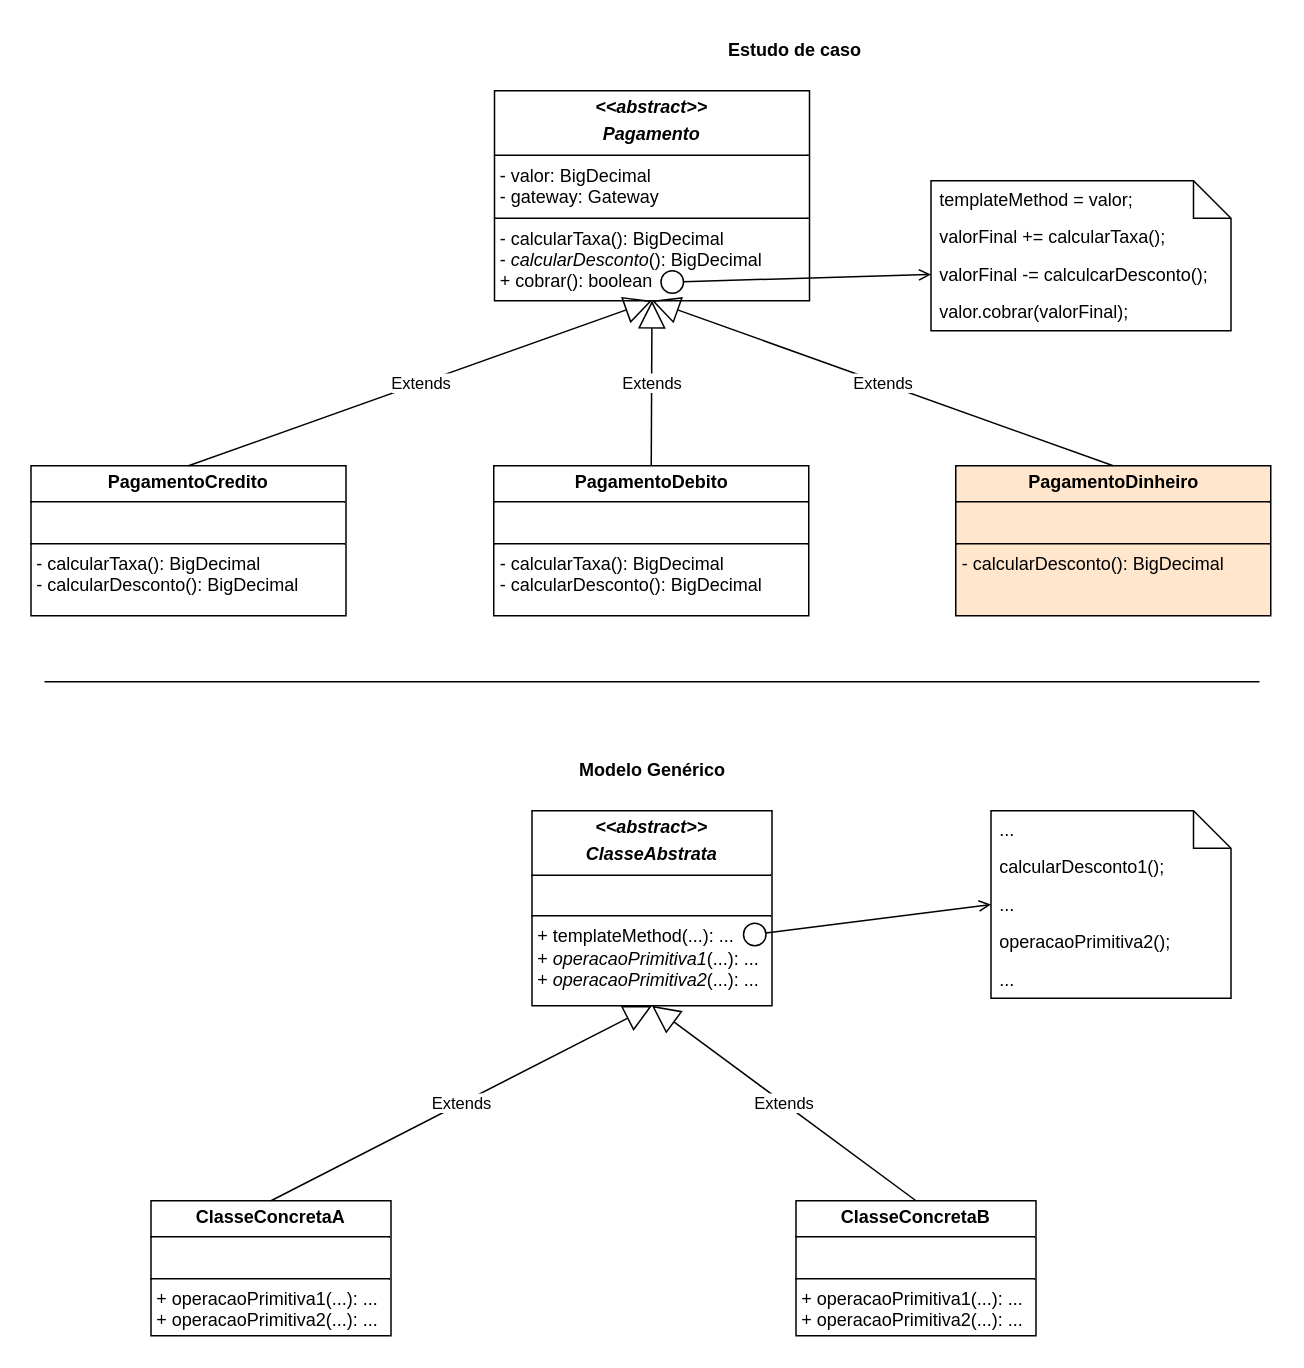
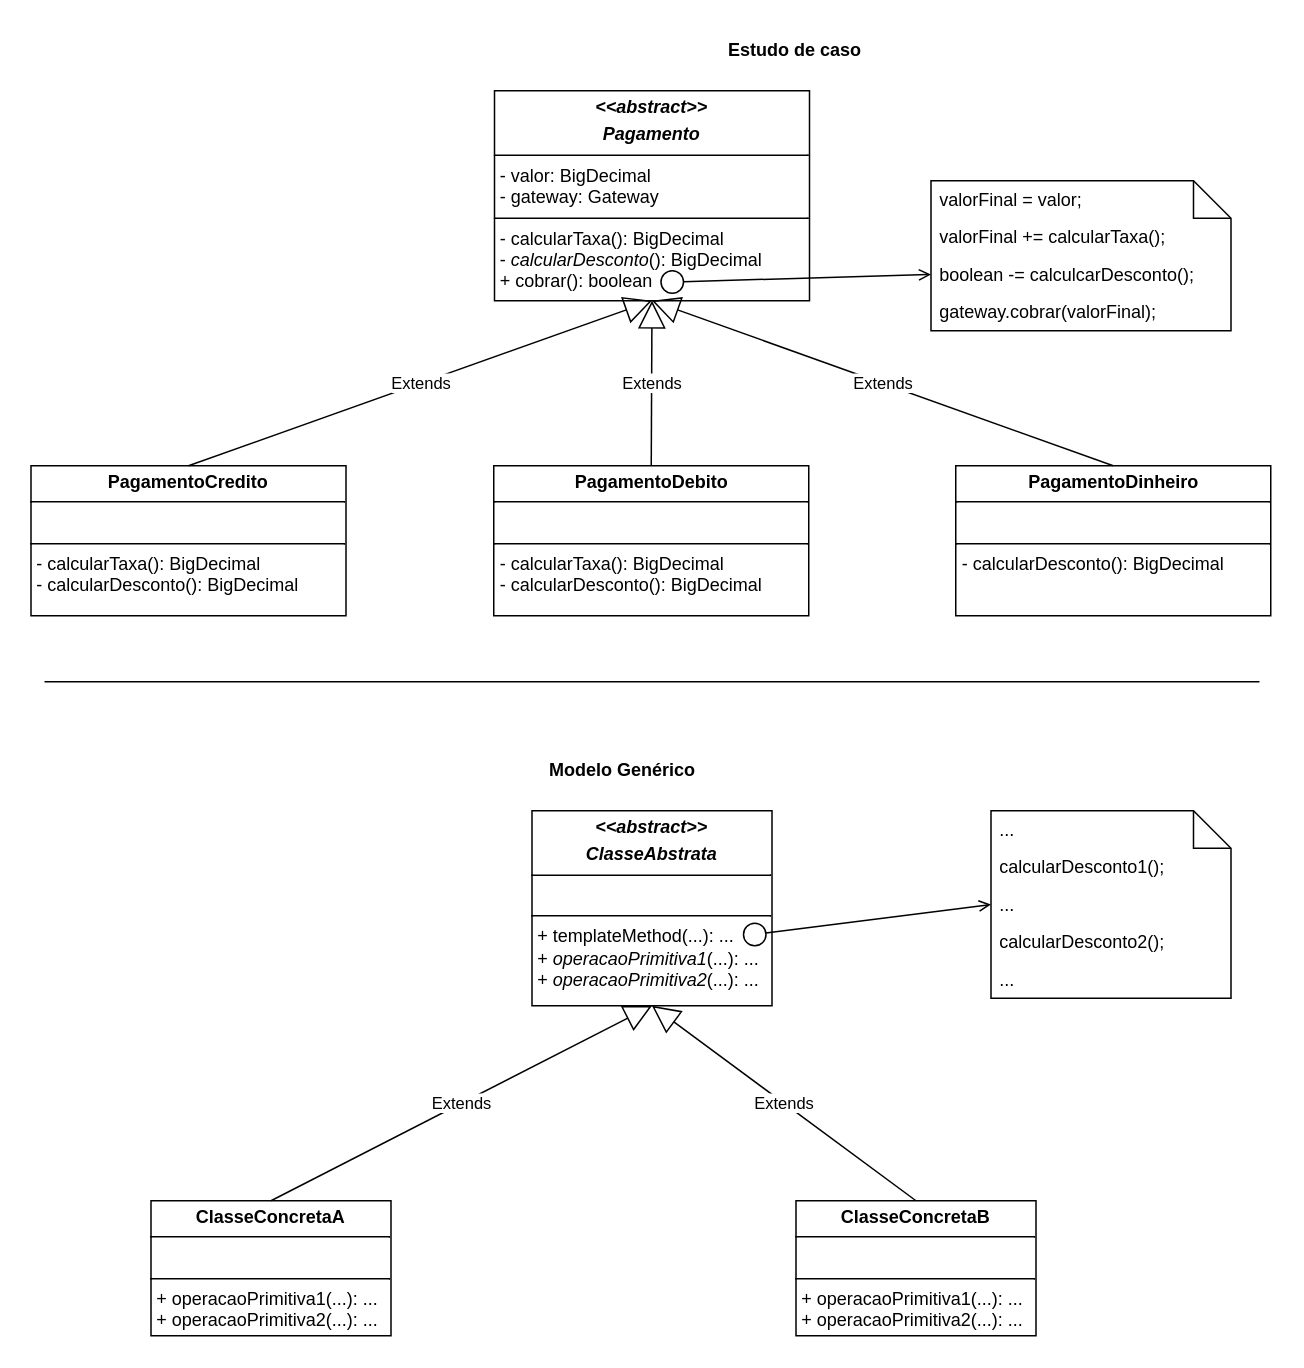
  <mxCell id="0" />
  <mxCell id="1" parent="0" />
  <mxCell id="2" value="&lt;p style=&quot;margin:0px;margin-top:4px;text-align:center;&quot;&gt;&lt;b&gt;PagamentoCredito&lt;/b&gt;&lt;/p&gt;&lt;hr size=&quot;1&quot; style=&quot;border-style:solid;&quot;&gt;&lt;p style=&quot;margin:0px;margin-left:4px;&quot;&gt;&lt;br&gt;&lt;/p&gt;&lt;hr size=&quot;1&quot; style=&quot;border-style:solid;&quot;&gt;&lt;p style=&quot;margin:0px;margin-left:4px;&quot;&gt;- calcularTaxa(): BigDecimal&lt;/p&gt;&lt;p style=&quot;margin:0px;margin-left:4px;&quot;&gt;- calcularDesconto(): BigDecimal&lt;/p&gt;" style="verticalAlign=top;align=left;overflow=fill;html=1;whiteSpace=wrap;" vertex="1" parent="1"><mxGeometry y="310" width="210" height="100" as="geometry" x="20" /></mxCell>
  <mxCell id="3" value="&lt;p style=&quot;margin:0px;margin-top:4px;text-align:center;&quot;&gt;&lt;b&gt;PagamentoDebito&lt;/b&gt;&lt;/p&gt;&lt;hr size=&quot;1&quot; style=&quot;border-style:solid;&quot;&gt;&lt;p style=&quot;margin:0px;margin-left:4px;&quot;&gt;&lt;br&gt;&lt;/p&gt;&lt;hr size=&quot;1&quot; style=&quot;border-style:solid;&quot;&gt;&lt;p style=&quot;margin:0px;margin-left:4px;&quot;&gt;- calcularTaxa(): BigDecimal&lt;/p&gt;&lt;p style=&quot;margin:0px;margin-left:4px;&quot;&gt;- calcularDesconto(): BigDecimal&lt;/p&gt;" style="verticalAlign=top;align=left;overflow=fill;html=1;whiteSpace=wrap;" vertex="1" parent="1"><mxGeometry x="328.5" y="310" width="210" height="100" as="geometry" /></mxCell>
- <mxCell id="4" value="&lt;p style=&quot;margin:0px;margin-top:4px;text-align:center;&quot;&gt;&lt;b&gt;PagamentoDinheiro&lt;/b&gt;&lt;/p&gt;&lt;hr size=&quot;1&quot; style=&quot;border-style:solid;&quot;&gt;&lt;p style=&quot;margin:0px;margin-left:4px;&quot;&gt;&lt;br&gt;&lt;/p&gt;&lt;hr size=&quot;1&quot; style=&quot;border-style:solid;&quot;&gt;&lt;p style=&quot;margin:0px;margin-left:4px;&quot;&gt;&lt;span style=&quot;background-color: transparent; color: light-dark(rgb(0, 0, 0), rgb(255, 255, 255));&quot;&gt;- calcularDesconto(): BigDecimal&lt;/span&gt;&lt;/p&gt;" style="verticalAlign=top;align=left;overflow=fill;html=1;whiteSpace=wrap;fillColor=#ffe6cc;" vertex="1" parent="1"><mxGeometry x="636.5" y="310" width="210" height="100" as="geometry" /></mxCell>
+ <mxCell id="4" value="&lt;p style=&quot;margin:0px;margin-top:4px;text-align:center;&quot;&gt;&lt;b&gt;PagamentoDinheiro&lt;/b&gt;&lt;/p&gt;&lt;hr size=&quot;1&quot; style=&quot;border-style:solid;&quot;&gt;&lt;p style=&quot;margin:0px;margin-left:4px;&quot;&gt;&lt;br&gt;&lt;/p&gt;&lt;hr size=&quot;1&quot; style=&quot;border-style:solid;&quot;&gt;&lt;p style=&quot;margin:0px;margin-left:4px;&quot;&gt;&lt;span style=&quot;background-color: transparent; color: light-dark(rgb(0, 0, 0), rgb(255, 255, 255));&quot;&gt;- calcularDesconto(): BigDecimal&lt;/span&gt;&lt;/p&gt;" style="verticalAlign=top;align=left;overflow=fill;html=1;whiteSpace=wrap;" vertex="1" parent="1"><mxGeometry x="636.5" y="310" width="210" height="100" as="geometry" /></mxCell>
  <mxCell id="5" value="&lt;p style=&quot;margin:0px;margin-top:4px;text-align:center;&quot;&gt;&lt;b&gt;&lt;i&gt;&amp;lt;&amp;lt;abstract&amp;gt;&amp;gt;&lt;/i&gt;&lt;/b&gt;&lt;/p&gt;&lt;p style=&quot;margin:0px;margin-top:4px;text-align:center;&quot;&gt;&lt;b&gt;&lt;i&gt;Pagamento&lt;/i&gt;&lt;/b&gt;&lt;/p&gt;&lt;hr size=&quot;1&quot; style=&quot;border-style:solid;&quot;&gt;&lt;p style=&quot;margin:0px;margin-left:4px;&quot;&gt;- valor: BigDecimal&lt;/p&gt;&lt;p style=&quot;margin:0px;margin-left:4px;&quot;&gt;- gateway: Gateway&lt;/p&gt;&lt;hr size=&quot;1&quot; style=&quot;border-style:solid;&quot;&gt;&lt;p style=&quot;margin:0px;margin-left:4px;&quot;&gt;- calcularTaxa(): BigDecimal&lt;/p&gt;&lt;p style=&quot;margin:0px;margin-left:4px;&quot;&gt;- &lt;i&gt;calcularDesconto&lt;/i&gt;(): BigDecimal&lt;/p&gt;&lt;p style=&quot;margin:0px;margin-left:4px;&quot;&gt;+ cobrar(): boolean&lt;/p&gt;" style="verticalAlign=top;align=left;overflow=fill;html=1;whiteSpace=wrap;" vertex="1" parent="1"><mxGeometry x="329" y="60" width="210" height="140" as="geometry" /></mxCell>
  <mxCell id="6" value="Extends" style="endArrow=block;endSize=16;endFill=0;html=1;rounded=0;exitX=0.5;exitY=0;exitDx=0;exitDy=0;entryX=0.5;entryY=1;entryDx=0;entryDy=0;" edge="1" parent="1" source="2" target="5"><mxGeometry width="160" relative="1" as="geometry"><mxPoint x="380.5" y="540" as="sourcePoint" /><mxPoint x="540.5" y="540" as="targetPoint" /></mxGeometry></mxCell>
  <mxCell id="7" value="Extends" style="endArrow=block;endSize=16;endFill=0;html=1;rounded=0;exitX=0.5;exitY=0;exitDx=0;exitDy=0;entryX=0.5;entryY=1;entryDx=0;entryDy=0;" edge="1" parent="1" source="3" target="5"><mxGeometry width="160" relative="1" as="geometry"><mxPoint x="270.5" y="560" as="sourcePoint" /><mxPoint x="579.5" y="480" as="targetPoint" /></mxGeometry></mxCell>
  <mxCell id="8" value="Extends" style="endArrow=block;endSize=16;endFill=0;html=1;rounded=0;exitX=0.5;exitY=0;exitDx=0;exitDy=0;entryX=0.5;entryY=1;entryDx=0;entryDy=0;" edge="1" parent="1" source="4" target="5"><mxGeometry width="160" relative="1" as="geometry"><mxPoint x="530.5" y="640" as="sourcePoint" /><mxPoint x="530.5" y="560" as="targetPoint" /></mxGeometry></mxCell>
  <mxCell id="9" value="" style="line;strokeWidth=1;fillColor=none;align=left;verticalAlign=middle;spacingTop=-1;spacingLeft=3;spacingRight=3;rotatable=0;labelPosition=right;points=[];portConstraint=eastwest;strokeColor=inherit;" vertex="1" parent="1"><mxGeometry x="29" y="450" width="810" height="8" as="geometry" /></mxCell>
  <mxCell id="10" value="&lt;p style=&quot;margin:0px;margin-top:4px;text-align:center;&quot;&gt;&lt;b&gt;&lt;i&gt;&amp;lt;&amp;lt;abstract&amp;gt;&amp;gt;&lt;/i&gt;&lt;/b&gt;&lt;/p&gt;&lt;p style=&quot;margin:0px;margin-top:4px;text-align:center;&quot;&gt;&lt;b&gt;&lt;i&gt;ClasseAbstrata&lt;/i&gt;&lt;/b&gt;&lt;/p&gt;&lt;hr size=&quot;1&quot; style=&quot;border-style:solid;&quot;&gt;&lt;p style=&quot;margin:0px;margin-left:4px;&quot;&gt;&lt;br&gt;&lt;/p&gt;&lt;hr size=&quot;1&quot; style=&quot;border-style:solid;&quot;&gt;&lt;p style=&quot;margin:0px;margin-left:4px;&quot;&gt;+ templateMethod(...): ...&lt;/p&gt;&lt;p style=&quot;margin:0px;margin-left:4px;&quot;&gt;+ &lt;i&gt;operacaoPrimitiva1&lt;/i&gt;(...): ...&lt;/p&gt;&lt;p style=&quot;margin:0px;margin-left:4px;&quot;&gt;+ &lt;i&gt;operacaoPrimitiva2&lt;/i&gt;(...): ...&lt;/p&gt;" style="verticalAlign=top;align=left;overflow=fill;html=1;whiteSpace=wrap;" vertex="1" parent="1"><mxGeometry x="354" y="540" width="160" height="130" as="geometry" /></mxCell>
  <mxCell id="11" value="&lt;p style=&quot;margin:0px;margin-top:4px;text-align:center;&quot;&gt;&lt;b&gt;ClasseConcretaA&lt;/b&gt;&lt;/p&gt;&lt;hr size=&quot;1&quot; style=&quot;border-style:solid;&quot;&gt;&lt;p style=&quot;margin:0px;margin-left:4px;&quot;&gt;&lt;br&gt;&lt;/p&gt;&lt;hr size=&quot;1&quot; style=&quot;border-style:solid;&quot;&gt;&lt;p style=&quot;margin:0px;margin-left:4px;&quot;&gt;+ operacaoPrimitiva1(...): ...&lt;/p&gt;&lt;p style=&quot;margin:0px;margin-left:4px;&quot;&gt;+ operacaoPrimitiva2(...): ...&lt;/p&gt;" style="verticalAlign=top;align=left;overflow=fill;html=1;whiteSpace=wrap;" vertex="1" parent="1"><mxGeometry x="100" y="800" width="160" height="90" as="geometry" /></mxCell>
  <mxCell id="12" value="&lt;p style=&quot;margin:0px;margin-top:4px;text-align:center;&quot;&gt;&lt;b&gt;ClasseConcretaB&lt;/b&gt;&lt;/p&gt;&lt;hr size=&quot;1&quot; style=&quot;border-style:solid;&quot;&gt;&lt;p style=&quot;margin:0px;margin-left:4px;&quot;&gt;&lt;br&gt;&lt;/p&gt;&lt;hr size=&quot;1&quot; style=&quot;border-style:solid;&quot;&gt;&lt;p style=&quot;margin:0px;margin-left:4px;&quot;&gt;+ operacaoPrimitiva1(...): ...&lt;/p&gt;&lt;p style=&quot;margin:0px;margin-left:4px;&quot;&gt;+ operacaoPrimitiva2(...): ...&lt;/p&gt;" style="verticalAlign=top;align=left;overflow=fill;html=1;whiteSpace=wrap;" vertex="1" parent="1"><mxGeometry x="530" y="800" width="160" height="90" as="geometry" /></mxCell>
  <mxCell id="13" value="Extends" style="endArrow=block;endSize=16;endFill=0;html=1;rounded=0;exitX=0.5;exitY=0;exitDx=0;exitDy=0;entryX=0.5;entryY=1;entryDx=0;entryDy=0;" edge="1" parent="1" source="11" target="10"><mxGeometry width="160" relative="1" as="geometry"><mxPoint x="380" y="610" as="sourcePoint" /><mxPoint x="350" y="690" as="targetPoint" /></mxGeometry></mxCell>
  <mxCell id="14" value="Extends" style="endArrow=block;endSize=16;endFill=0;html=1;rounded=0;exitX=0.5;exitY=0;exitDx=0;exitDy=0;entryX=0.5;entryY=1;entryDx=0;entryDy=0;" edge="1" parent="1" source="12" target="10"><mxGeometry width="160" relative="1" as="geometry"><mxPoint x="270" y="880" as="sourcePoint" /><mxPoint x="524" y="750" as="targetPoint" /></mxGeometry></mxCell>
  <mxCell id="15" value="" style="ellipse;html=1;direction=south;rotation=0;spacing=2;" vertex="1" parent="1"><mxGeometry x="495" y="615" width="15" height="15" as="geometry" /></mxCell>
  <mxCell id="16" value="" style="endArrow=open;html=1;rounded=0;align=center;verticalAlign=top;endFill=0;labelBackgroundColor=none;endSize=6;entryX=0;entryY=0.5;entryDx=0;entryDy=0;" edge="1" source="15" parent="1" target="20"><mxGeometry relative="1" as="geometry"><mxPoint x="660" y="595" as="targetPoint" /></mxGeometry></mxCell>
  <mxCell id="17" value="" style="shape=note2;size=25;childLayout=stackLayout;horizontalStack=0;resizeParent=1;resizeParentMax=0;resizeLast=0;collapsible=0;marginBottom=0;html=1;container=1;" vertex="1" parent="1"><mxGeometry x="660" y="540" width="160" height="125" as="geometry" /></mxCell>
  <mxCell id="18" value="..." style="text;html=1;strokeColor=none;fillColor=none;align=left;verticalAlign=middle;spacingLeft=4;spacingRight=4;overflow=hidden;rotatable=0;points=[[0,0.5],[1,0.5]];portConstraint=eastwest;whiteSpace=wrap;" vertex="1" parent="17"><mxGeometry width="160" height="25" as="geometry" /></mxCell>
  <mxCell id="19" value="calcularDesconto1();" style="text;html=1;strokeColor=none;fillColor=none;align=left;verticalAlign=middle;spacingLeft=4;spacingRight=4;overflow=hidden;rotatable=0;points=[[0,0.5],[1,0.5]];portConstraint=eastwest;whiteSpace=wrap;" vertex="1" parent="17"><mxGeometry y="25" width="160" height="25" as="geometry" /></mxCell>
  <mxCell id="20" value="..." style="text;html=1;strokeColor=none;fillColor=none;align=left;verticalAlign=middle;spacingLeft=4;spacingRight=4;overflow=hidden;rotatable=0;points=[[0,0.5],[1,0.5]];portConstraint=eastwest;whiteSpace=wrap;" vertex="1" parent="17"><mxGeometry y="50" width="160" height="25" as="geometry" /></mxCell>
- <mxCell id="21" value="operacaoPrimitiva2();" style="text;html=1;strokeColor=none;fillColor=none;align=left;verticalAlign=middle;spacingLeft=4;spacingRight=4;overflow=hidden;rotatable=0;points=[[0,0.5],[1,0.5]];portConstraint=eastwest;whiteSpace=wrap;" vertex="1" parent="17"><mxGeometry y="75" width="160" height="25" as="geometry" /></mxCell>
+ <mxCell id="21" value="calcularDesconto2();" style="text;html=1;strokeColor=none;fillColor=none;align=left;verticalAlign=middle;spacingLeft=4;spacingRight=4;overflow=hidden;rotatable=0;points=[[0,0.5],[1,0.5]];portConstraint=eastwest;whiteSpace=wrap;" vertex="1" parent="17"><mxGeometry y="75" width="160" height="25" as="geometry" /></mxCell>
  <mxCell id="22" value="..." style="text;html=1;strokeColor=none;fillColor=none;align=left;verticalAlign=middle;spacingLeft=4;spacingRight=4;overflow=hidden;rotatable=0;points=[[0,0.5],[1,0.5]];portConstraint=eastwest;whiteSpace=wrap;" vertex="1" parent="17"><mxGeometry y="100" width="160" height="25" as="geometry" /></mxCell>
  <mxCell id="23" value="" style="ellipse;html=1;" vertex="1" parent="1"><mxGeometry x="440" y="180" width="15" height="15" as="geometry" /></mxCell>
  <mxCell id="24" value="" style="endArrow=open;html=1;rounded=0;align=center;verticalAlign=top;endFill=0;labelBackgroundColor=none;endSize=6;entryX=0;entryY=0.5;entryDx=0;entryDy=0;" edge="1" source="23" parent="1" target="28"><mxGeometry relative="1" as="geometry"><mxPoint x="560" y="160" as="targetPoint" /></mxGeometry></mxCell>
  <mxCell id="25" value="" style="shape=note2;size=25;childLayout=stackLayout;horizontalStack=0;resizeParent=1;resizeParentMax=0;resizeLast=0;collapsible=0;marginBottom=0;html=1;container=1;" vertex="1" parent="1"><mxGeometry x="620" y="120" width="200" height="100" as="geometry" /></mxCell>
- <mxCell id="26" value="templateMethod = valor;" style="text;html=1;strokeColor=none;fillColor=none;align=left;verticalAlign=middle;spacingLeft=4;spacingRight=4;overflow=hidden;rotatable=0;points=[[0,0.5],[1,0.5]];portConstraint=eastwest;whiteSpace=wrap;" vertex="1" parent="25"><mxGeometry width="200" height="25" as="geometry" /></mxCell>
+ <mxCell id="26" value="valorFinal = valor;" style="text;html=1;strokeColor=none;fillColor=none;align=left;verticalAlign=middle;spacingLeft=4;spacingRight=4;overflow=hidden;rotatable=0;points=[[0,0.5],[1,0.5]];portConstraint=eastwest;whiteSpace=wrap;" vertex="1" parent="25"><mxGeometry width="200" height="25" as="geometry" /></mxCell>
  <mxCell id="27" value="valorFinal += calcularTaxa();" style="text;html=1;strokeColor=none;fillColor=none;align=left;verticalAlign=middle;spacingLeft=4;spacingRight=4;overflow=hidden;rotatable=0;points=[[0,0.5],[1,0.5]];portConstraint=eastwest;whiteSpace=wrap;" vertex="1" parent="25"><mxGeometry y="25" width="200" height="25" as="geometry" /></mxCell>
- <mxCell id="28" value="valorFinal -= calculcarDesconto();" style="text;html=1;strokeColor=none;fillColor=none;align=left;verticalAlign=middle;spacingLeft=4;spacingRight=4;overflow=hidden;rotatable=0;points=[[0,0.5],[1,0.5]];portConstraint=eastwest;whiteSpace=wrap;" vertex="1" parent="25"><mxGeometry y="50" width="200" height="25" as="geometry" /></mxCell>
- <mxCell id="29" value="valor.cobrar(valorFinal);" style="text;html=1;strokeColor=none;fillColor=none;align=left;verticalAlign=middle;spacingLeft=4;spacingRight=4;overflow=hidden;rotatable=0;points=[[0,0.5],[1,0.5]];portConstraint=eastwest;whiteSpace=wrap;" vertex="1" parent="25"><mxGeometry y="75" width="200" height="25" as="geometry" /></mxCell>
- <mxCell id="30" value="Modelo Genérico" style="text;align=center;fontStyle=1;verticalAlign=middle;spacingLeft=3;spacingRight=3;strokeColor=none;rotatable=0;points=[[0,0.5],[1,0.5]];portConstraint=eastwest;html=1;" vertex="1" parent="1"><mxGeometry x="394" y="500" width="80" height="26" as="geometry" /></mxCell>
+ <mxCell id="28" value="boolean -= calculcarDesconto();" style="text;html=1;strokeColor=none;fillColor=none;align=left;verticalAlign=middle;spacingLeft=4;spacingRight=4;overflow=hidden;rotatable=0;points=[[0,0.5],[1,0.5]];portConstraint=eastwest;whiteSpace=wrap;" vertex="1" parent="25"><mxGeometry y="50" width="200" height="25" as="geometry" /></mxCell>
+ <mxCell id="29" value="gateway.cobrar(valorFinal);" style="text;html=1;strokeColor=none;fillColor=none;align=left;verticalAlign=middle;spacingLeft=4;spacingRight=4;overflow=hidden;rotatable=0;points=[[0,0.5],[1,0.5]];portConstraint=eastwest;whiteSpace=wrap;" vertex="1" parent="25"><mxGeometry y="75" width="200" height="25" as="geometry" /></mxCell>
+ <mxCell id="30" value="Modelo Genérico" style="text;align=center;fontStyle=1;verticalAlign=middle;spacingLeft=3;spacingRight=3;strokeColor=none;rotatable=0;points=[[0,0.5],[1,0.5]];portConstraint=eastwest;html=1;" vertex="1" parent="1"><mxGeometry x="374" y="500" width="80" height="26" as="geometry" /></mxCell>
  <mxCell id="31" value="Estudo de caso" style="text;align=center;fontStyle=1;verticalAlign=middle;spacingLeft=3;spacingRight=3;strokeColor=none;rotatable=0;points=[[0,0.5],[1,0.5]];portConstraint=eastwest;html=1;" vertex="1" parent="1"><mxGeometry x="489" y="20" width="80" height="26" as="geometry" /></mxCell>
